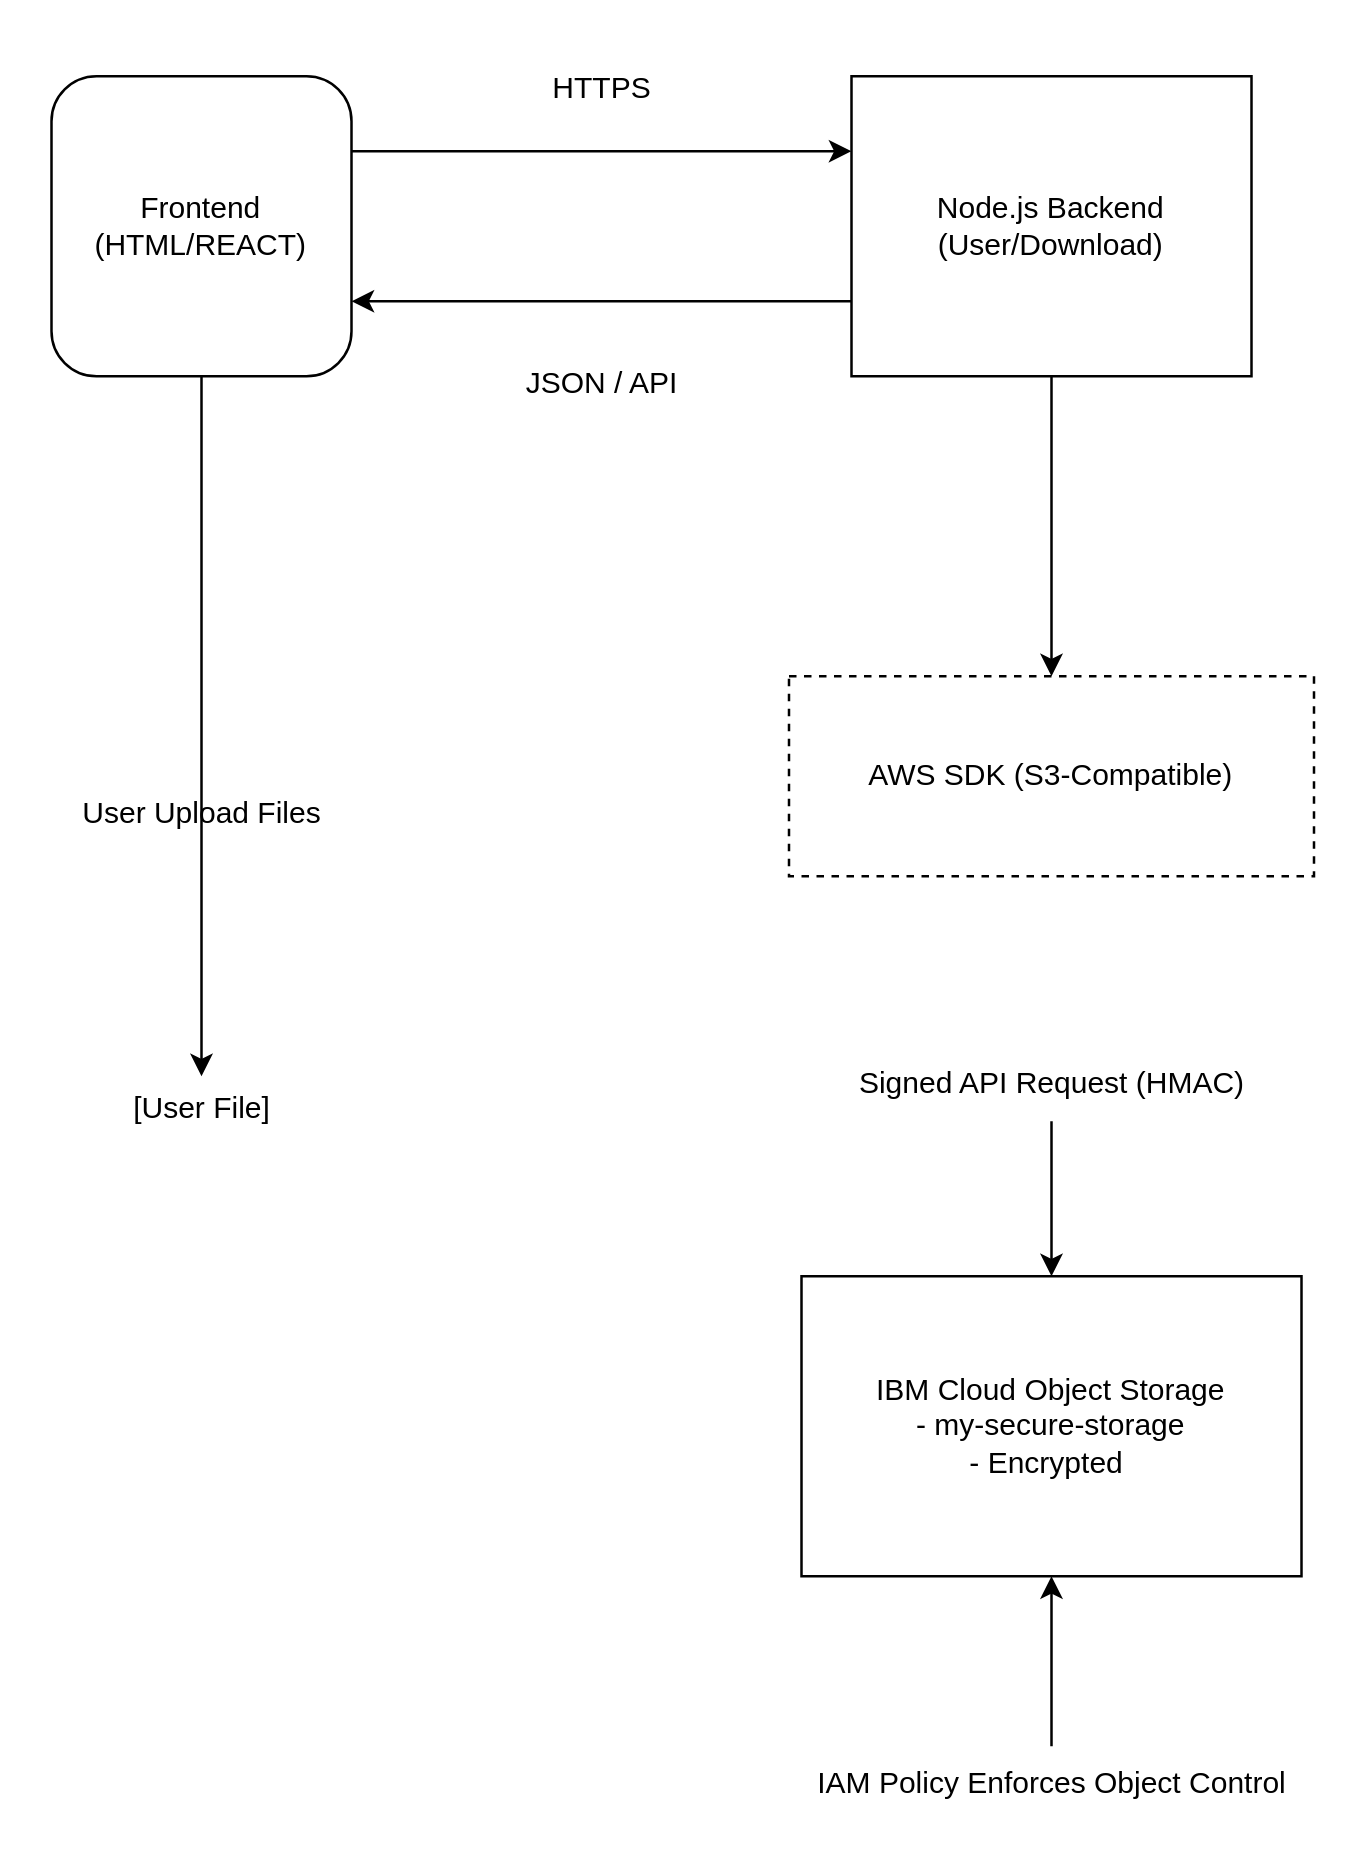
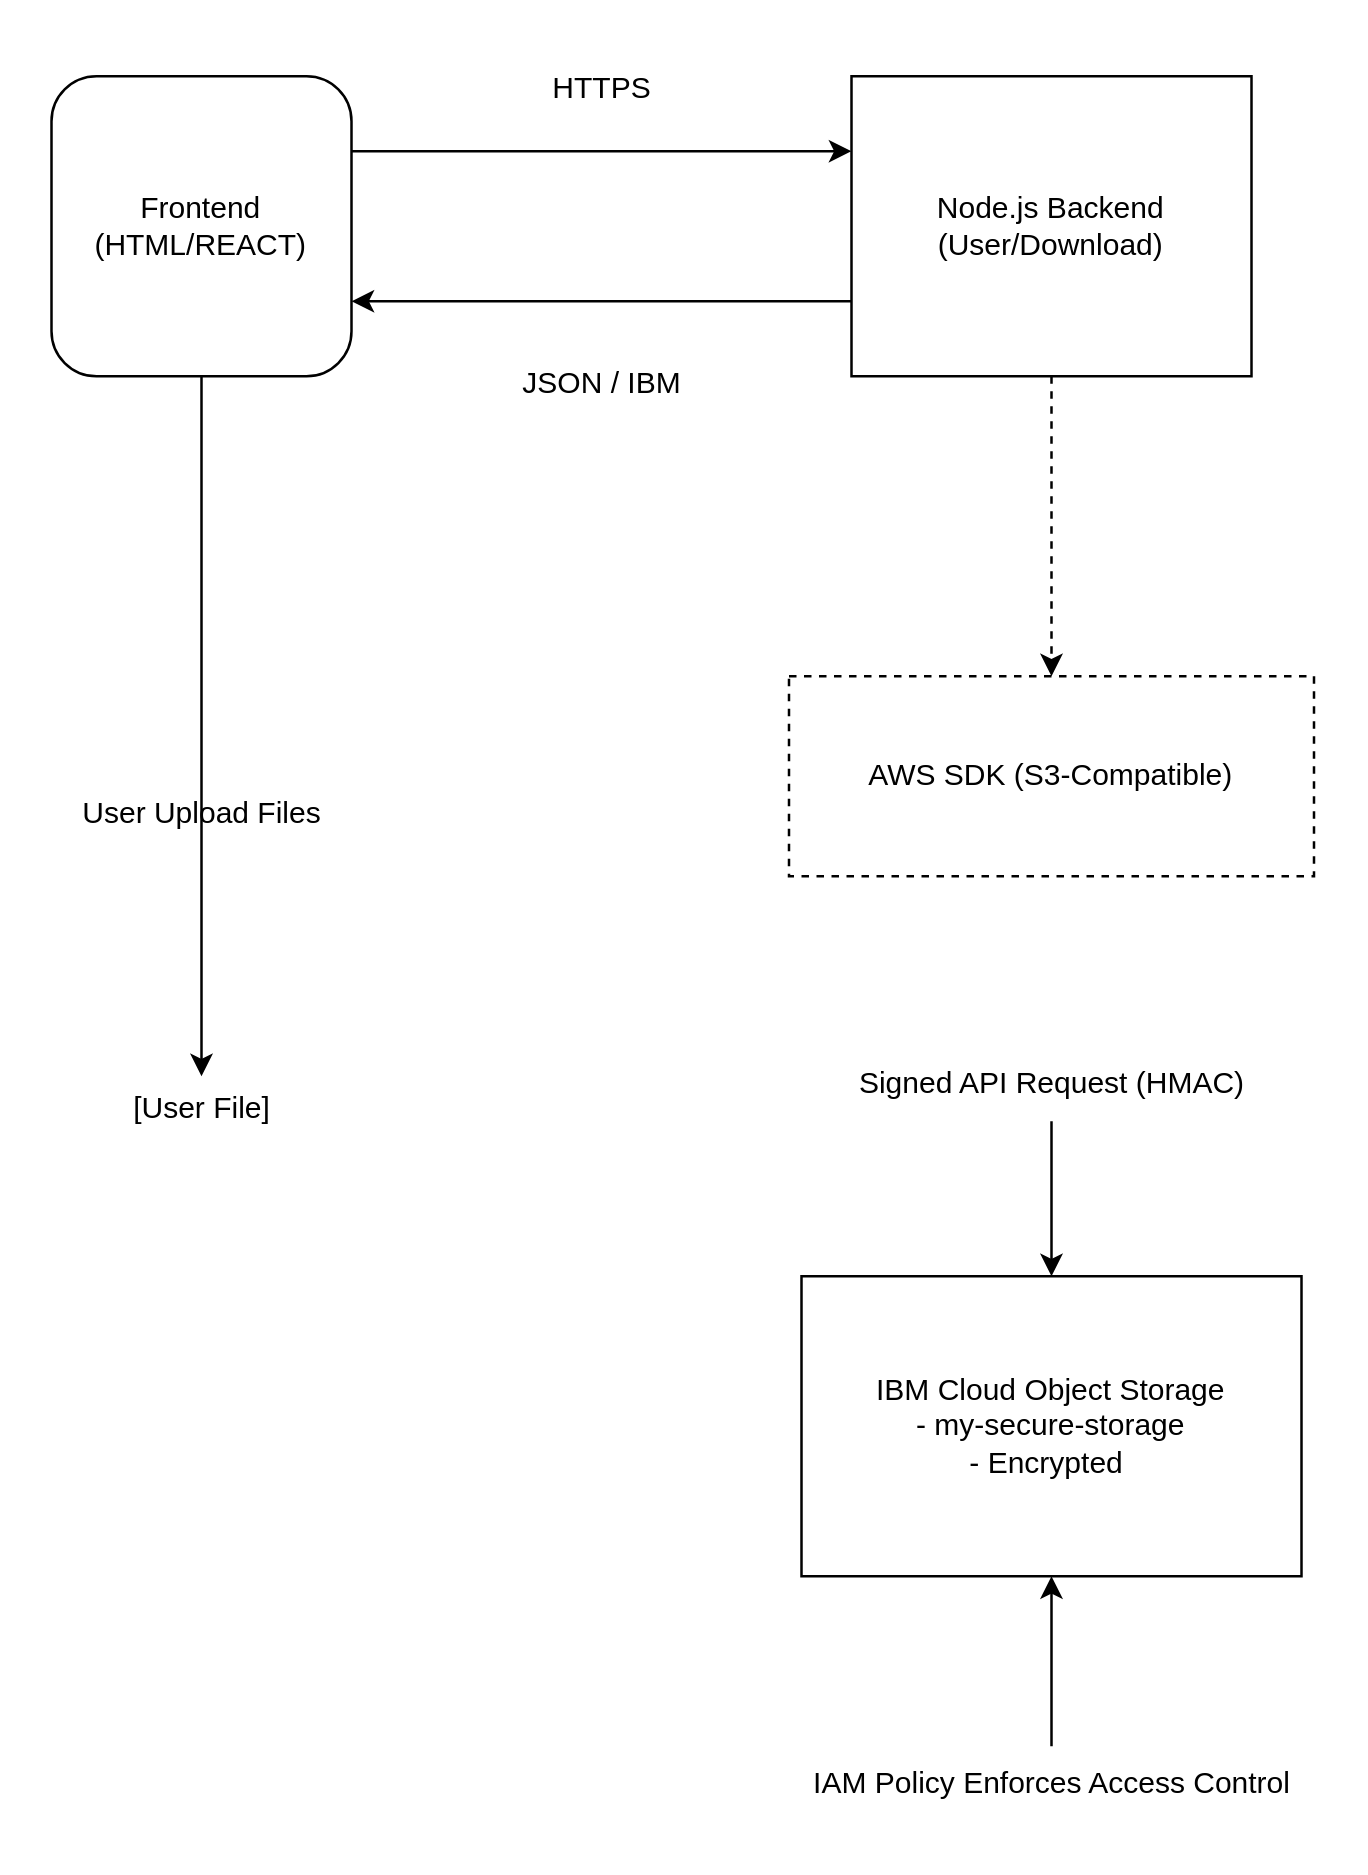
  <mxCell id="0" />
  <mxCell id="1" parent="0" />
  <mxCell id="2" style="edgeStyle=orthogonalEdgeStyle;rounded=0;orthogonalLoop=1;jettySize=auto;html=1;exitX=1;exitY=0.25;exitDx=0;exitDy=0;entryX=0;entryY=0.25;entryDx=0;entryDy=0;" edge="1" parent="1" source="4" target="7"><mxGeometry relative="1" as="geometry" /></mxCell>
  <mxCell id="3" style="edgeStyle=orthogonalEdgeStyle;rounded=0;orthogonalLoop=1;jettySize=auto;html=1;exitX=0.5;exitY=1;exitDx=0;exitDy=0;" edge="1" parent="1" source="4"><mxGeometry relative="1" as="geometry"><mxPoint x="80" y="430" as="targetPoint" /></mxGeometry></mxCell>
  <mxCell id="4" value="Frontend&lt;div&gt;(HTML/REACT)&lt;/div&gt;" style="whiteSpace=wrap;html=1;aspect=fixed;rounded=1;" vertex="1" parent="1"><mxGeometry x="20" y="30" width="120" height="120" as="geometry" /></mxCell>
- <mxCell id="5" style="edgeStyle=orthogonalEdgeStyle;rounded=0;orthogonalLoop=1;jettySize=auto;html=1;exitX=0.5;exitY=1;exitDx=0;exitDy=0;entryX=0.5;entryY=0;entryDx=0;entryDy=0;" edge="1" parent="1" source="7" target="9"><mxGeometry relative="1" as="geometry" /></mxCell>
+ <mxCell id="5" style="edgeStyle=orthogonalEdgeStyle;rounded=0;orthogonalLoop=1;jettySize=auto;html=1;exitX=0.5;exitY=1;exitDx=0;exitDy=0;entryX=0.5;entryY=0;entryDx=0;entryDy=0;dashed=1;" edge="1" parent="1" source="7" target="9"><mxGeometry relative="1" as="geometry" /></mxCell>
  <mxCell id="6" style="edgeStyle=orthogonalEdgeStyle;rounded=0;orthogonalLoop=1;jettySize=auto;html=1;exitX=0;exitY=0.75;exitDx=0;exitDy=0;entryX=1;entryY=0.75;entryDx=0;entryDy=0;" edge="1" parent="1" source="7" target="4"><mxGeometry relative="1" as="geometry" /></mxCell>
  <mxCell id="7" value="Node.js Backend&lt;div&gt;(User/Download)&lt;/div&gt;" style="rounded=0;whiteSpace=wrap;html=1;" vertex="1" parent="1"><mxGeometry x="340" y="30" width="160" height="120" as="geometry" /></mxCell>
  <mxCell id="8" style="edgeStyle=orthogonalEdgeStyle;rounded=0;orthogonalLoop=1;jettySize=auto;html=1;exitX=0.5;exitY=1;exitDx=0;exitDy=0;" edge="1" parent="1" source="13" target="10"><mxGeometry relative="1" as="geometry" /></mxCell>
  <mxCell id="9" value="AWS SDK (S3-Compatible)" style="rounded=0;whiteSpace=wrap;html=1;dashed=1;" vertex="1" parent="1"><mxGeometry x="315" y="270" width="210" height="80" as="geometry" /></mxCell>
  <mxCell id="10" value="IBM Cloud Object Storage&lt;div&gt;- my-secure-storage&lt;/div&gt;&lt;div&gt;- Encrypted&amp;nbsp;&lt;/div&gt;" style="rounded=0;whiteSpace=wrap;html=1;" vertex="1" parent="1"><mxGeometry x="320" y="510" width="200" height="120" as="geometry" /></mxCell>
  <mxCell id="11" value="HTTPS" style="text;html=1;align=center;verticalAlign=middle;resizable=0;points=[];autosize=1;strokeColor=none;fillColor=none;" vertex="1" parent="1"><mxGeometry x="210" y="20" width="60" height="30" as="geometry" /></mxCell>
- <mxCell id="12" value="JSON / API" style="text;html=1;align=center;verticalAlign=middle;resizable=0;points=[];autosize=1;strokeColor=none;fillColor=none;" vertex="1" parent="1"><mxGeometry x="200" y="138" width="80" height="30" as="geometry" /></mxCell>
+ <mxCell id="12" value="JSON / IBM" style="text;html=1;align=center;verticalAlign=middle;resizable=0;points=[];autosize=1;strokeColor=none;fillColor=none;" vertex="1" parent="1"><mxGeometry x="200" y="138" width="80" height="30" as="geometry" /></mxCell>
  <mxCell id="13" value="Signed API Request (HMAC)" style="text;html=1;align=center;verticalAlign=middle;resizable=0;points=[];autosize=1;strokeColor=none;fillColor=none;" vertex="1" parent="1"><mxGeometry x="330" y="418" width="180" height="30" as="geometry" /></mxCell>
  <mxCell id="14" value="User Upload Files" style="text;html=1;align=center;verticalAlign=middle;resizable=0;points=[];autosize=1;strokeColor=none;fillColor=none;" vertex="1" parent="1"><mxGeometry x="20" y="310" width="120" height="30" as="geometry" /></mxCell>
  <mxCell id="15" value="[User File]" style="text;html=1;align=center;verticalAlign=middle;resizable=0;points=[];autosize=1;strokeColor=none;fillColor=none;" vertex="1" parent="1"><mxGeometry x="40" y="428" width="80" height="30" as="geometry" /></mxCell>
  <mxCell id="16" value="" style="edgeStyle=orthogonalEdgeStyle;rounded=0;orthogonalLoop=1;jettySize=auto;html=1;" edge="1" parent="1" source="17" target="10"><mxGeometry relative="1" as="geometry" /></mxCell>
- <mxCell id="17" value="IAM Policy Enforces Object Control" style="text;html=1;align=center;verticalAlign=middle;resizable=0;points=[];autosize=1;strokeColor=none;fillColor=none;" vertex="1" parent="1"><mxGeometry x="315" y="698" width="210" height="30" as="geometry" /></mxCell>
+ <mxCell id="17" value="IAM Policy Enforces Access Control" style="text;html=1;align=center;verticalAlign=middle;resizable=0;points=[];autosize=1;strokeColor=none;fillColor=none;" vertex="1" parent="1"><mxGeometry x="315" y="698" width="210" height="30" as="geometry" /></mxCell>
